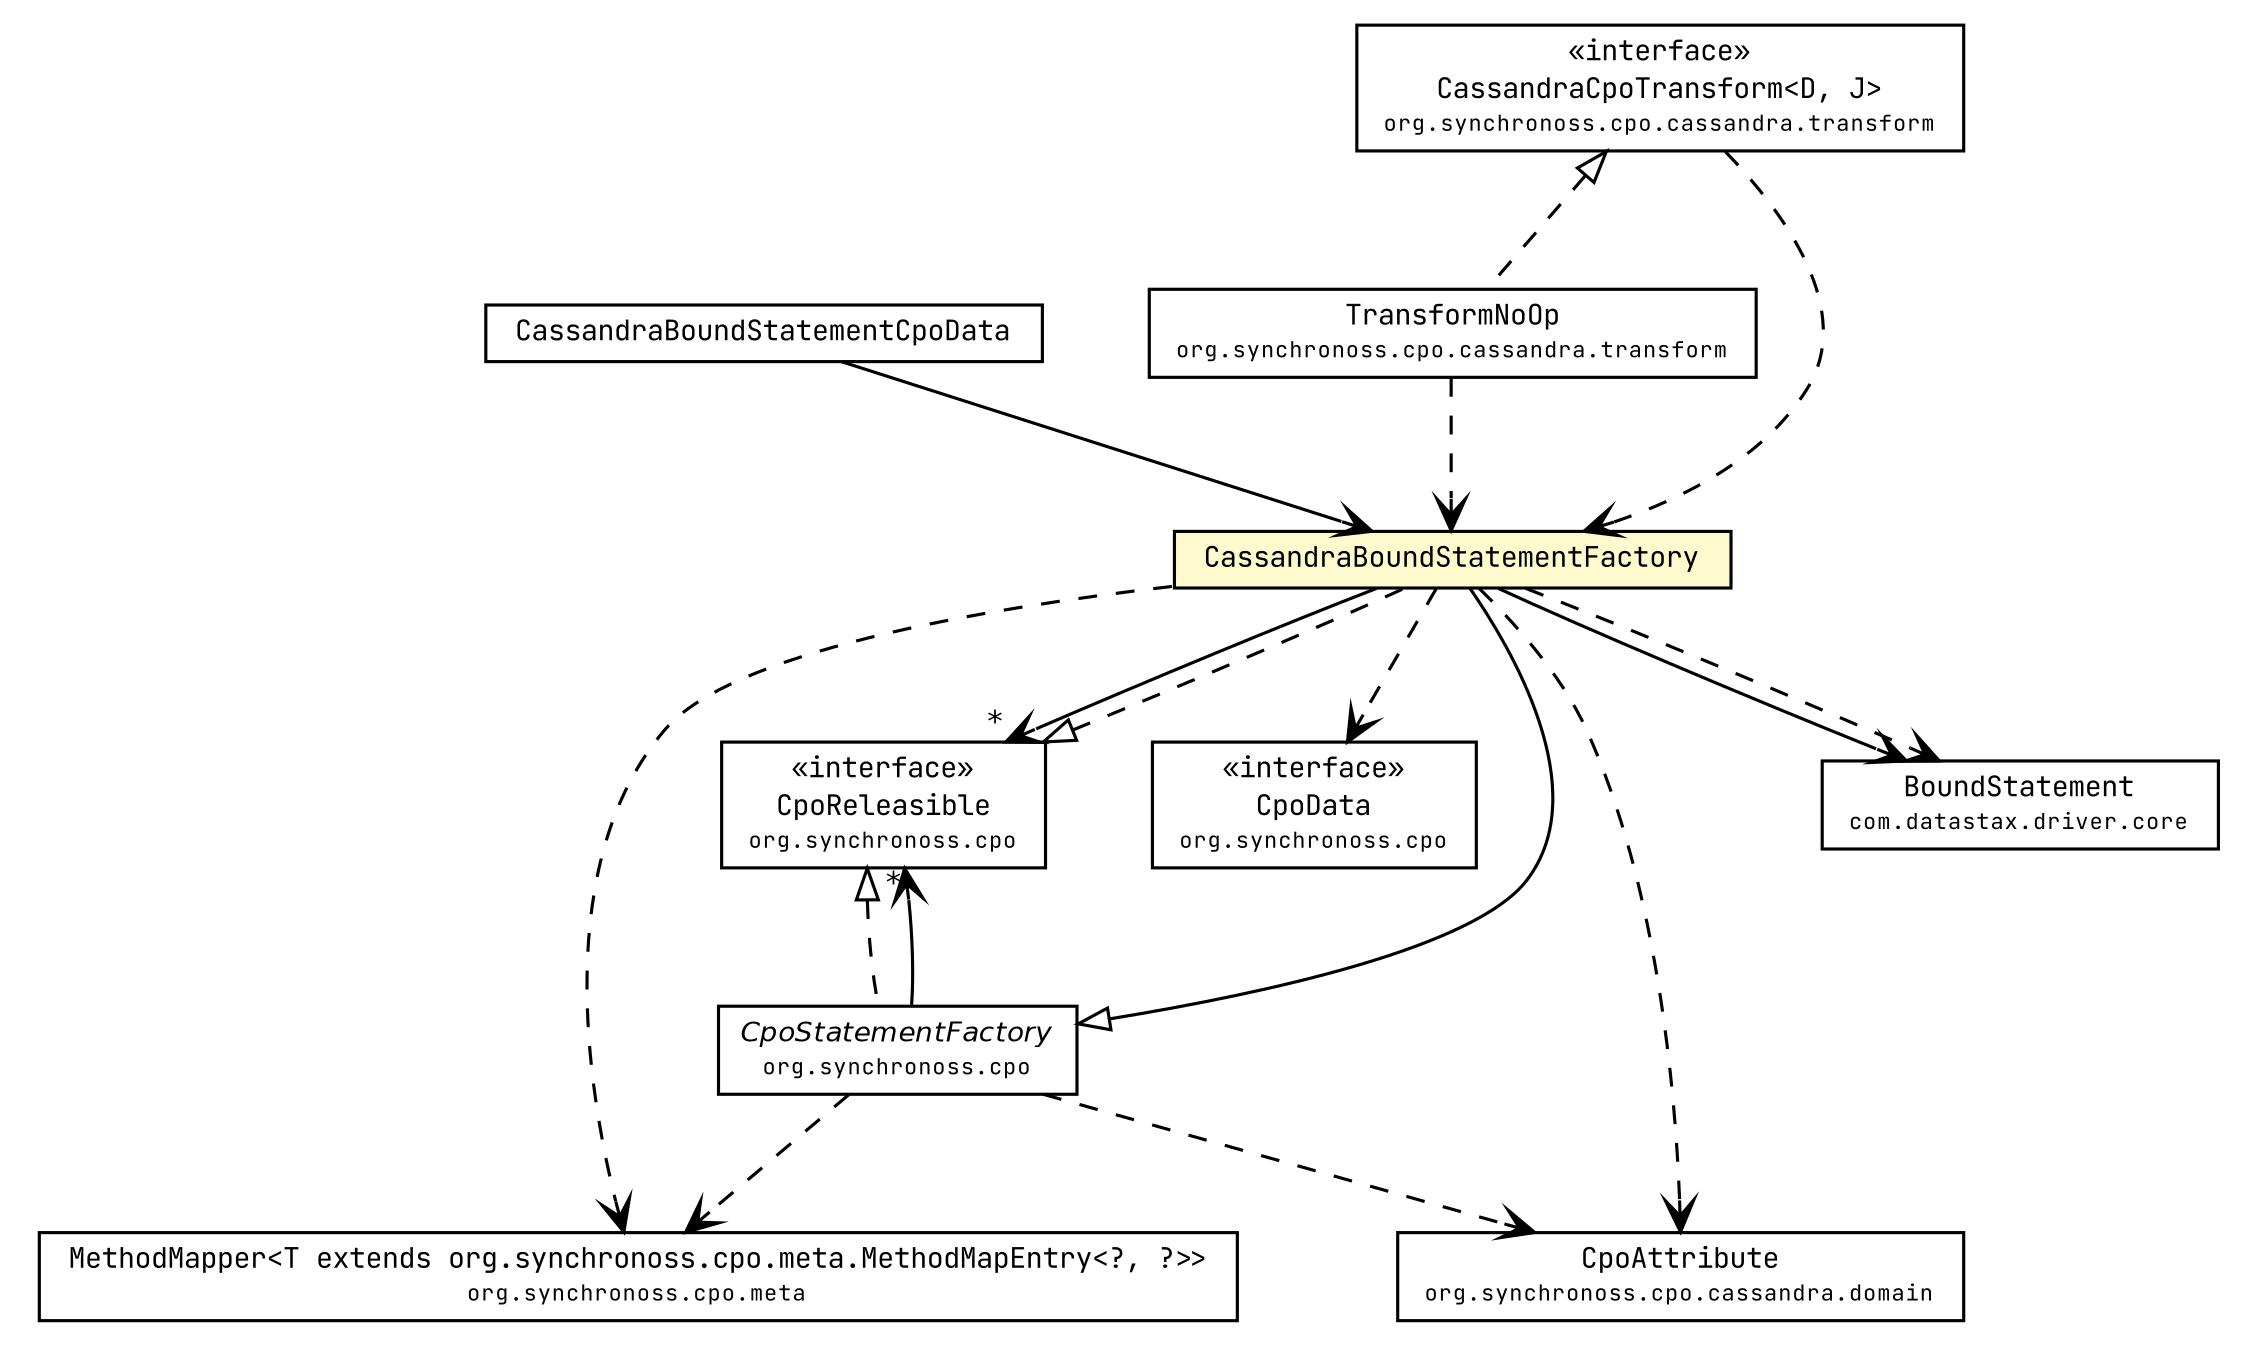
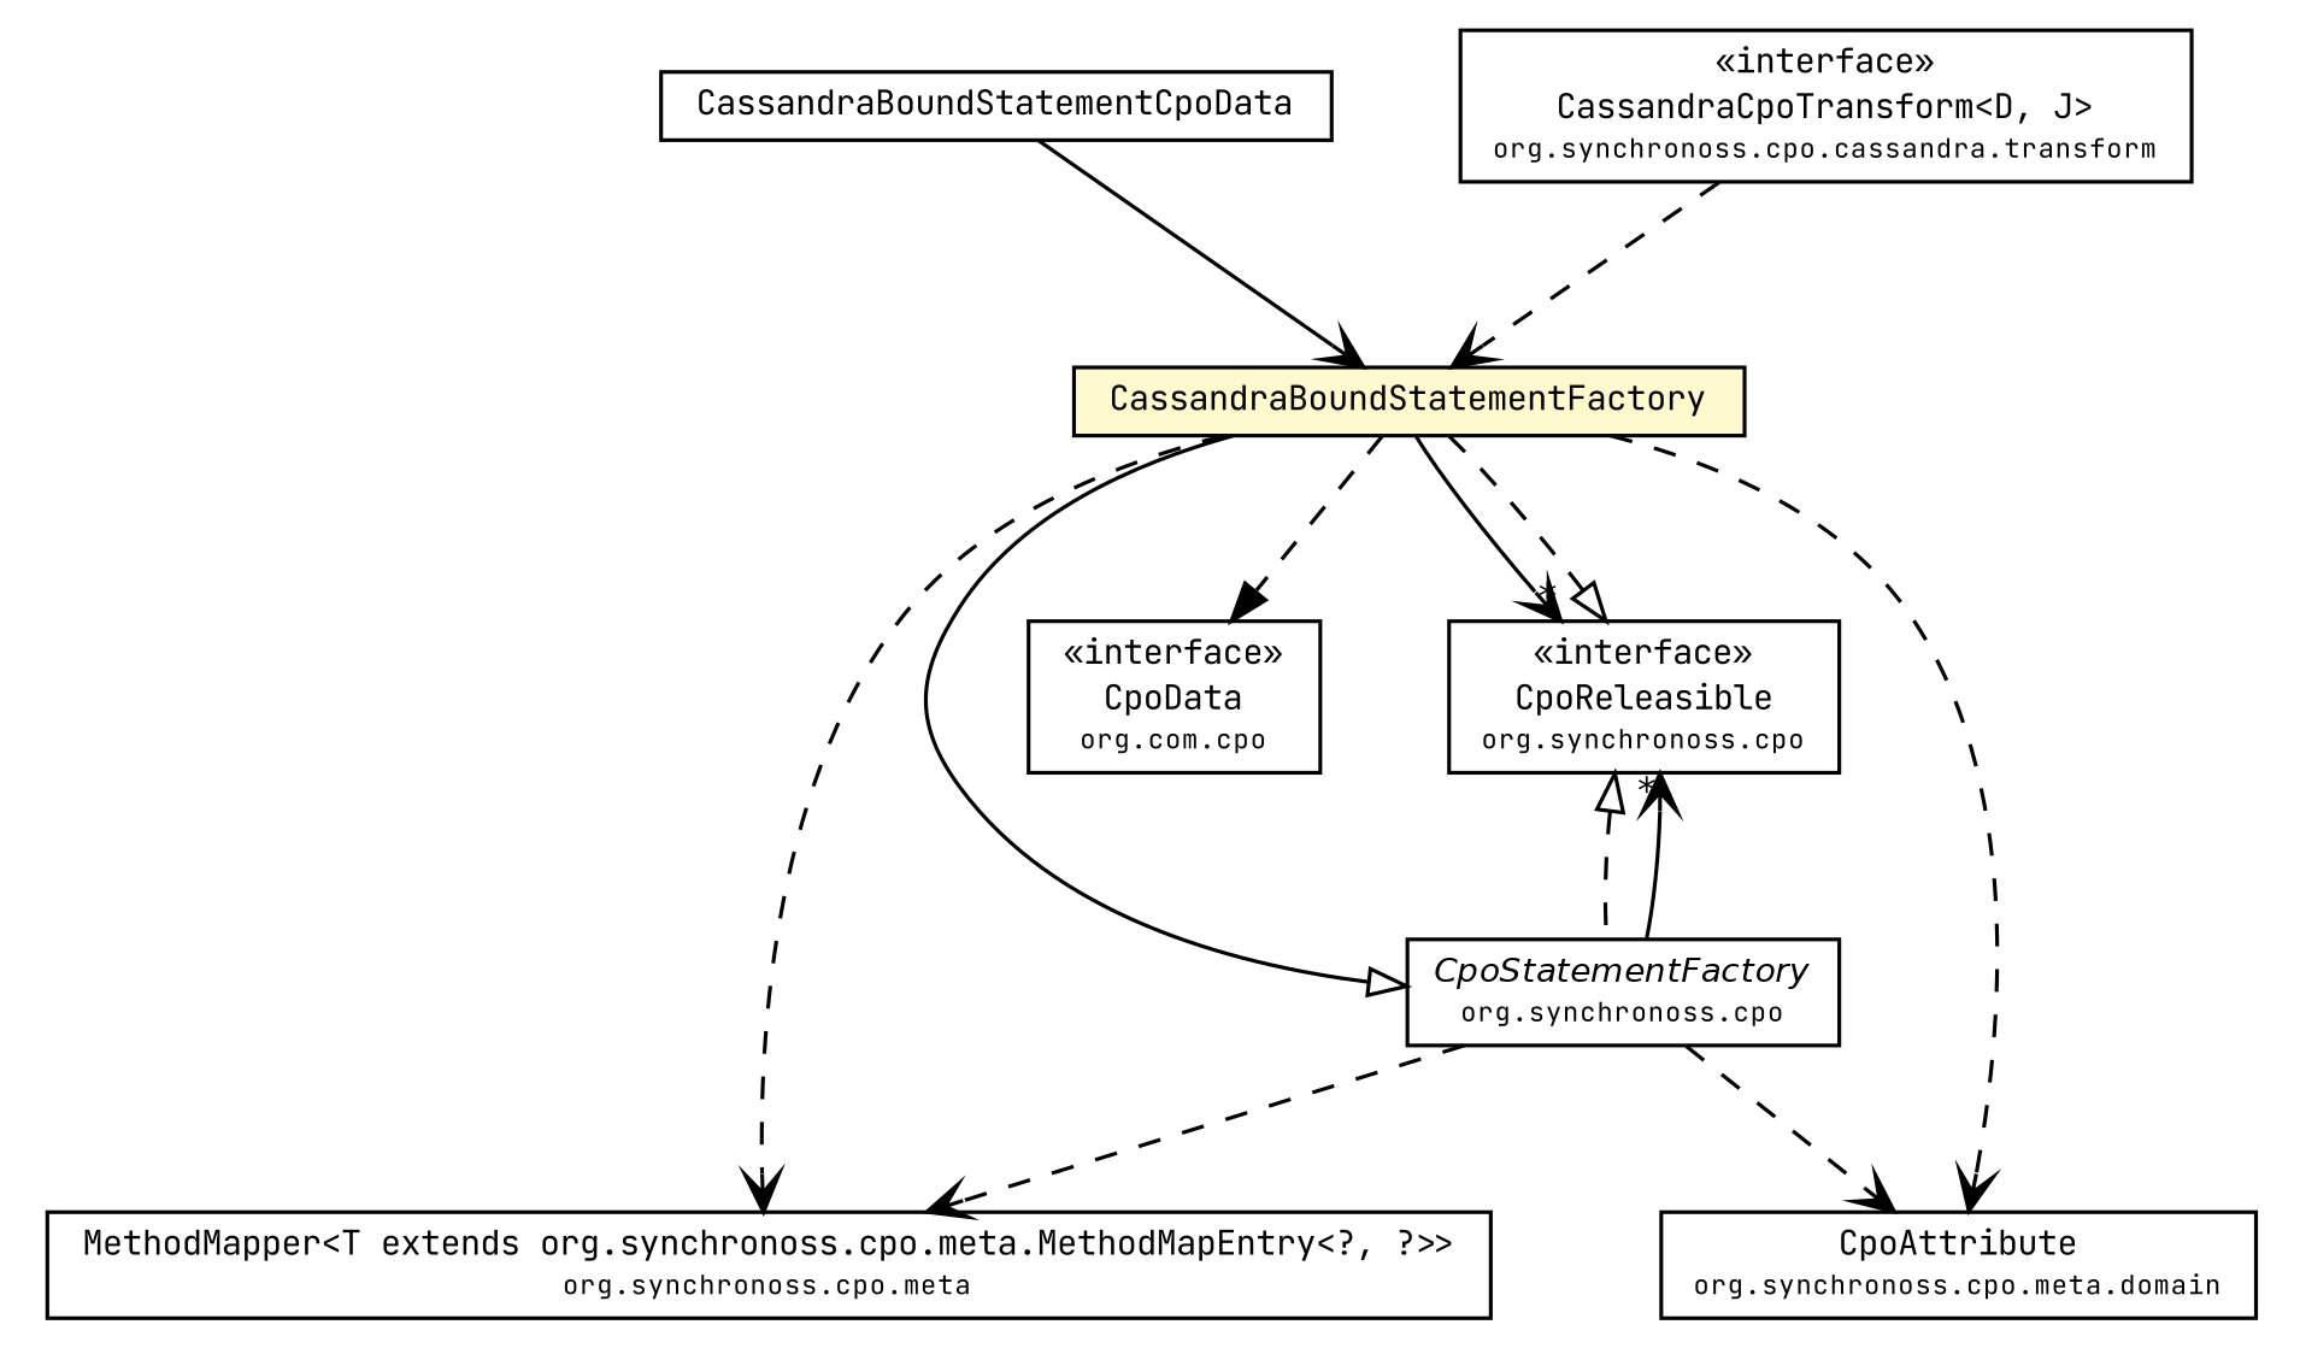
  digraph {
    fontname="JetBrains Mono"
    node [fontcolor=black fontname="JetBrains Mono" fontsize=9.0 shape=plaintext]
    edge [fontname="JetBrains Mono" fontsize=10.0 headport=p labelfontname=Helvetica labelfontsize=10 style=dashed tailport=p arrowhead=open color=black fontcolor=black]
-   n1 [label=<<table border="0" cellborder="1" cellspacing="0" cellpadding="2" port="p" href="../CpoData.html"> 		<tr><td><table border="0" cellspacing="0" cellpadding="1"> 			<tr><td> &laquo;interface&raquo; </td></tr> 			<tr><td> CpoData </td></tr> 			<tr><td><font point-size="7.0"> org.synchronoss.cpo </font></td></tr> 		</table></td></tr> 		</table>>]
+   n1 [label=<<table border="0" cellborder="1" cellspacing="0" cellpadding="2" port="p" href="../CpoData.html"> 		<tr><td><table border="0" cellspacing="0" cellpadding="1"> 			<tr><td> &laquo;interface&raquo; </td></tr> 			<tr><td> CpoData </td></tr> 			<tr><td><font point-size="7.0"> org.com.cpo </font></td></tr> 		</table></td></tr> 		</table>>]
    n2 [label=<<table border="0" cellborder="1" cellspacing="0" cellpadding="2" port="p" href="../CpoReleasible.html"> 		<tr><td><table border="0" cellspacing="0" cellpadding="1"> 			<tr><td> &laquo;interface&raquo; </td></tr> 			<tr><td> CpoReleasible </td></tr> 			<tr><td><font point-size="7.0"> org.synchronoss.cpo </font></td></tr> 		</table></td></tr> 		</table>>]
    n3 [label=<<table border="0" cellborder="1" cellspacing="0" cellpadding="2" port="p" href="../CpoStatementFactory.html"> 		<tr><td><table border="0" cellspacing="0" cellpadding="1"> 			<tr><td><font face="Helvetica-Oblique"> CpoStatementFactory </font></td></tr> 			<tr><td><font point-size="7.0"> org.synchronoss.cpo </font></td></tr> 		</table></td></tr> 		</table>>]
    n4 [label=<<table border="0" cellborder="1" cellspacing="0" cellpadding="2" port="p" bgcolor="lemonChiffon" href="./CassandraBoundStatementFactory.html"> 		<tr><td><table border="0" cellspacing="0" cellpadding="1"> 			<tr><td> CassandraBoundStatementFactory </td></tr> 		</table></td></tr> 		</table>>]
    n5 [label=<<table border="0" cellborder="1" cellspacing="0" cellpadding="2" port="p" href="../meta/MethodMapper.html"> 		<tr><td><table border="0" cellspacing="0" cellpadding="1"> 			<tr><td> MethodMapper&lt;T extends org.synchronoss.cpo.meta.MethodMapEntry&lt;?, ?&gt;&gt; </td></tr> 			<tr><td><font point-size="7.0"> org.synchronoss.cpo.meta </font></td></tr> 		</table></td></tr> 		</table>>]
-   n6 [label=<<table border="0" cellborder="1" cellspacing="0" cellpadding="2" port="p" href="../meta/domain/CpoAttribute.html"> 		<tr><td><table border="0" cellspacing="0" cellpadding="1"> 			<tr><td> CpoAttribute </td></tr> 			<tr><td><font point-size="7.0"> org.synchronoss.cpo.cassandra.domain </font></td></tr> 		</table></td></tr> 		</table>>]
-   n7 [label=<<table border="0" cellborder="1" cellspacing="0" cellpadding="2" port="p" href="http://java.sun.com/j2se/1.4.2/docs/api/com/datastax/driver/core/BoundStatement.html"> 		<tr><td><table border="0" cellspacing="0" cellpadding="1"> 			<tr><td> BoundStatement </td></tr> 			<tr><td><font point-size="7.0"> com.datastax.driver.core </font></td></tr> 		</table></td></tr> 		</table>>]
+   n6 [label=<<table border="0" cellborder="1" cellspacing="0" cellpadding="2" port="p" href="../meta/domain/CpoAttribute.html"> 		<tr><td><table border="0" cellspacing="0" cellpadding="1"> 			<tr><td> CpoAttribute </td></tr> 			<tr><td><font point-size="7.0"> org.synchronoss.cpo.meta.domain </font></td></tr> 		</table></td></tr> 		</table>>]
    n8 [label=<<table border="0" cellborder="1" cellspacing="0" cellpadding="2" port="p" href="./CassandraBoundStatementCpoData.html"> 		<tr><td><table border="0" cellspacing="0" cellpadding="1"> 			<tr><td> CassandraBoundStatementCpoData </td></tr> 		</table></td></tr> 		</table>>]
    n9 [label=<<table border="0" cellborder="1" cellspacing="0" cellpadding="2" port="p" href="./transform/CassandraCpoTransform.html"> 		<tr><td><table border="0" cellspacing="0" cellpadding="1"> 			<tr><td> &laquo;interface&raquo; </td></tr> 			<tr><td> CassandraCpoTransform&lt;D, J&gt; </td></tr> 			<tr><td><font point-size="7.0"> org.synchronoss.cpo.cassandra.transform </font></td></tr> 		</table></td></tr> 		</table>>]
-   n10 [label=<<table border="0" cellborder="1" cellspacing="0" cellpadding="2" port="p" href="./transform/TransformNoOp.html"> 		<tr><td><table border="0" cellspacing="0" cellpadding="1"> 			<tr><td> TransformNoOp </td></tr> 			<tr><td><font point-size="7.0"> org.synchronoss.cpo.cassandra.transform </font></td></tr> 		</table></td></tr> 		</table>>]
    n2 -> n3 [arrowtail=empty dir=back fontsize=10 arrowhead="" color="" fontcolor=""]
    n2 -> n4 [arrowtail=empty dir=back fontsize=10 arrowhead="" color="" fontcolor=""]
    n3 -> n2 [headlabel="*" style=""]
    n3 -> n4 [arrowtail=empty dir=back fontsize=10 style="" arrowhead="" color="" fontcolor=""]
    n3 -> n5
    n3 -> n6
-   n4 -> n1
+   n4 -> n1 [arrowhead=normal]
    n4 -> n2 [headlabel="*" style=""]
    n4 -> n5
    n4 -> n6
-   n4 -> n7 [style=""]
-   n4 -> n7
    n8 -> n4 [style=""]
    n9 -> n4
-   n9 -> n10 [arrowtail=empty dir=back fontsize=10 arrowhead="" color="" fontcolor=""]
-   n10 -> n4
  }
